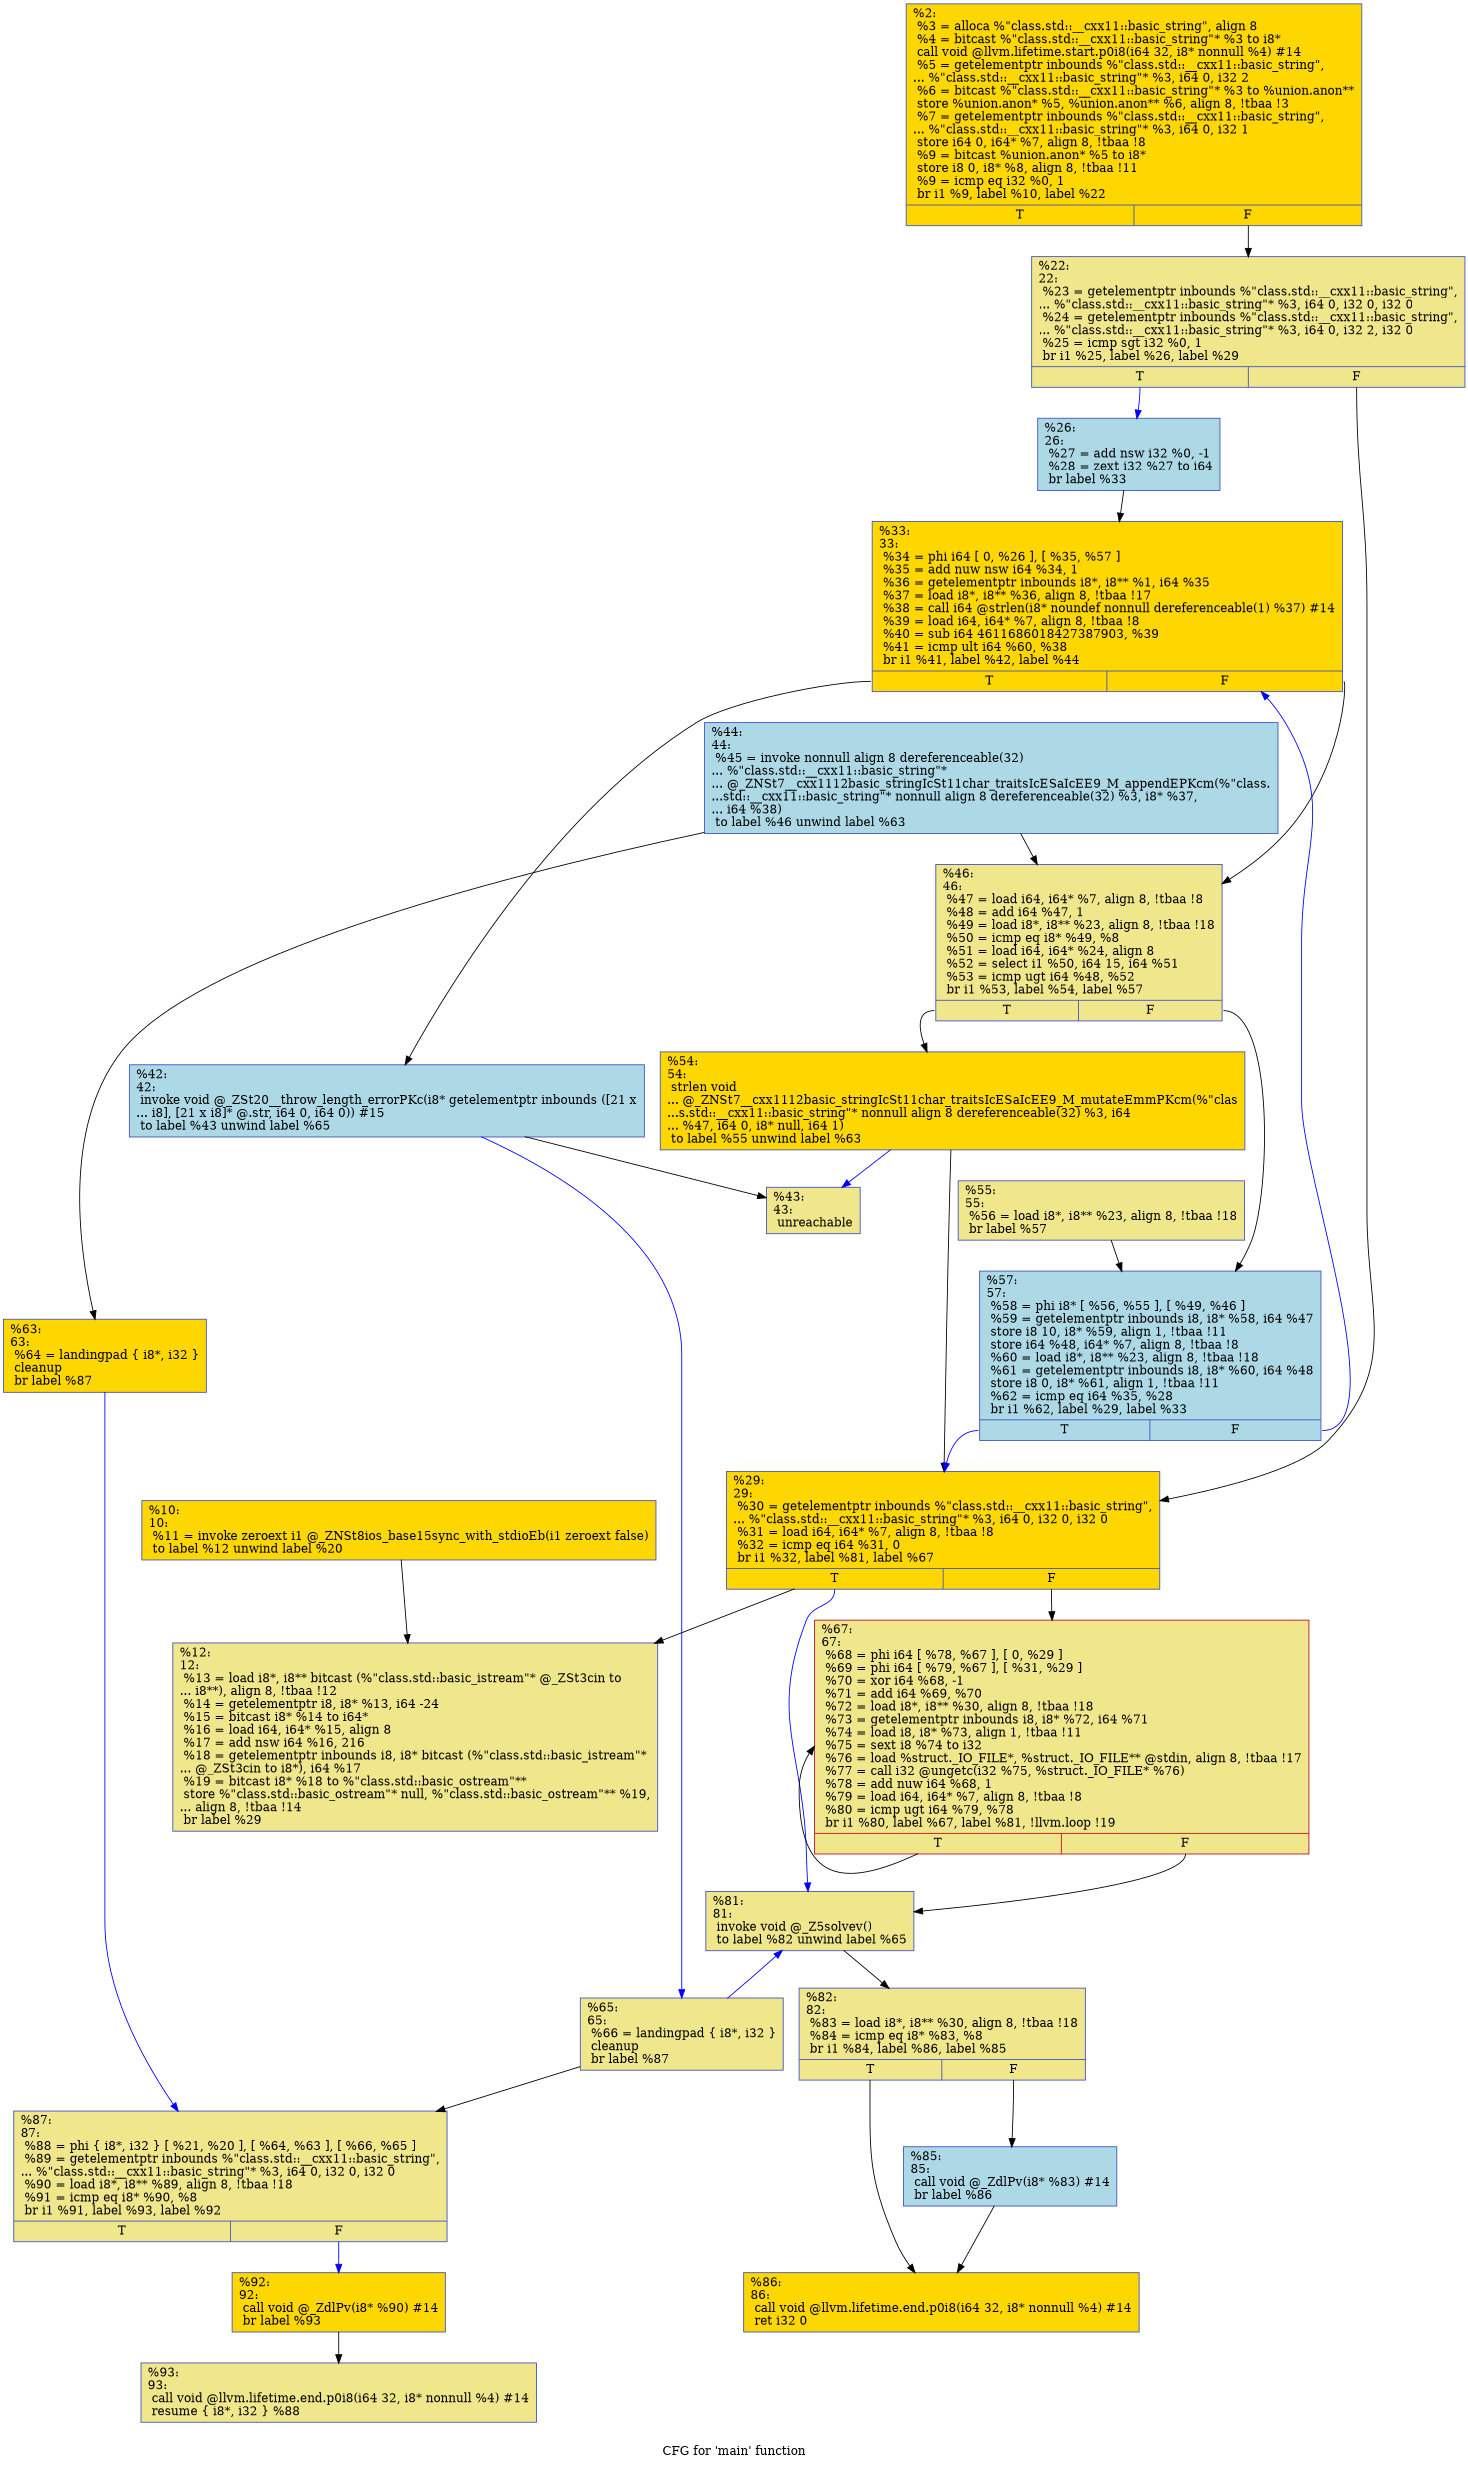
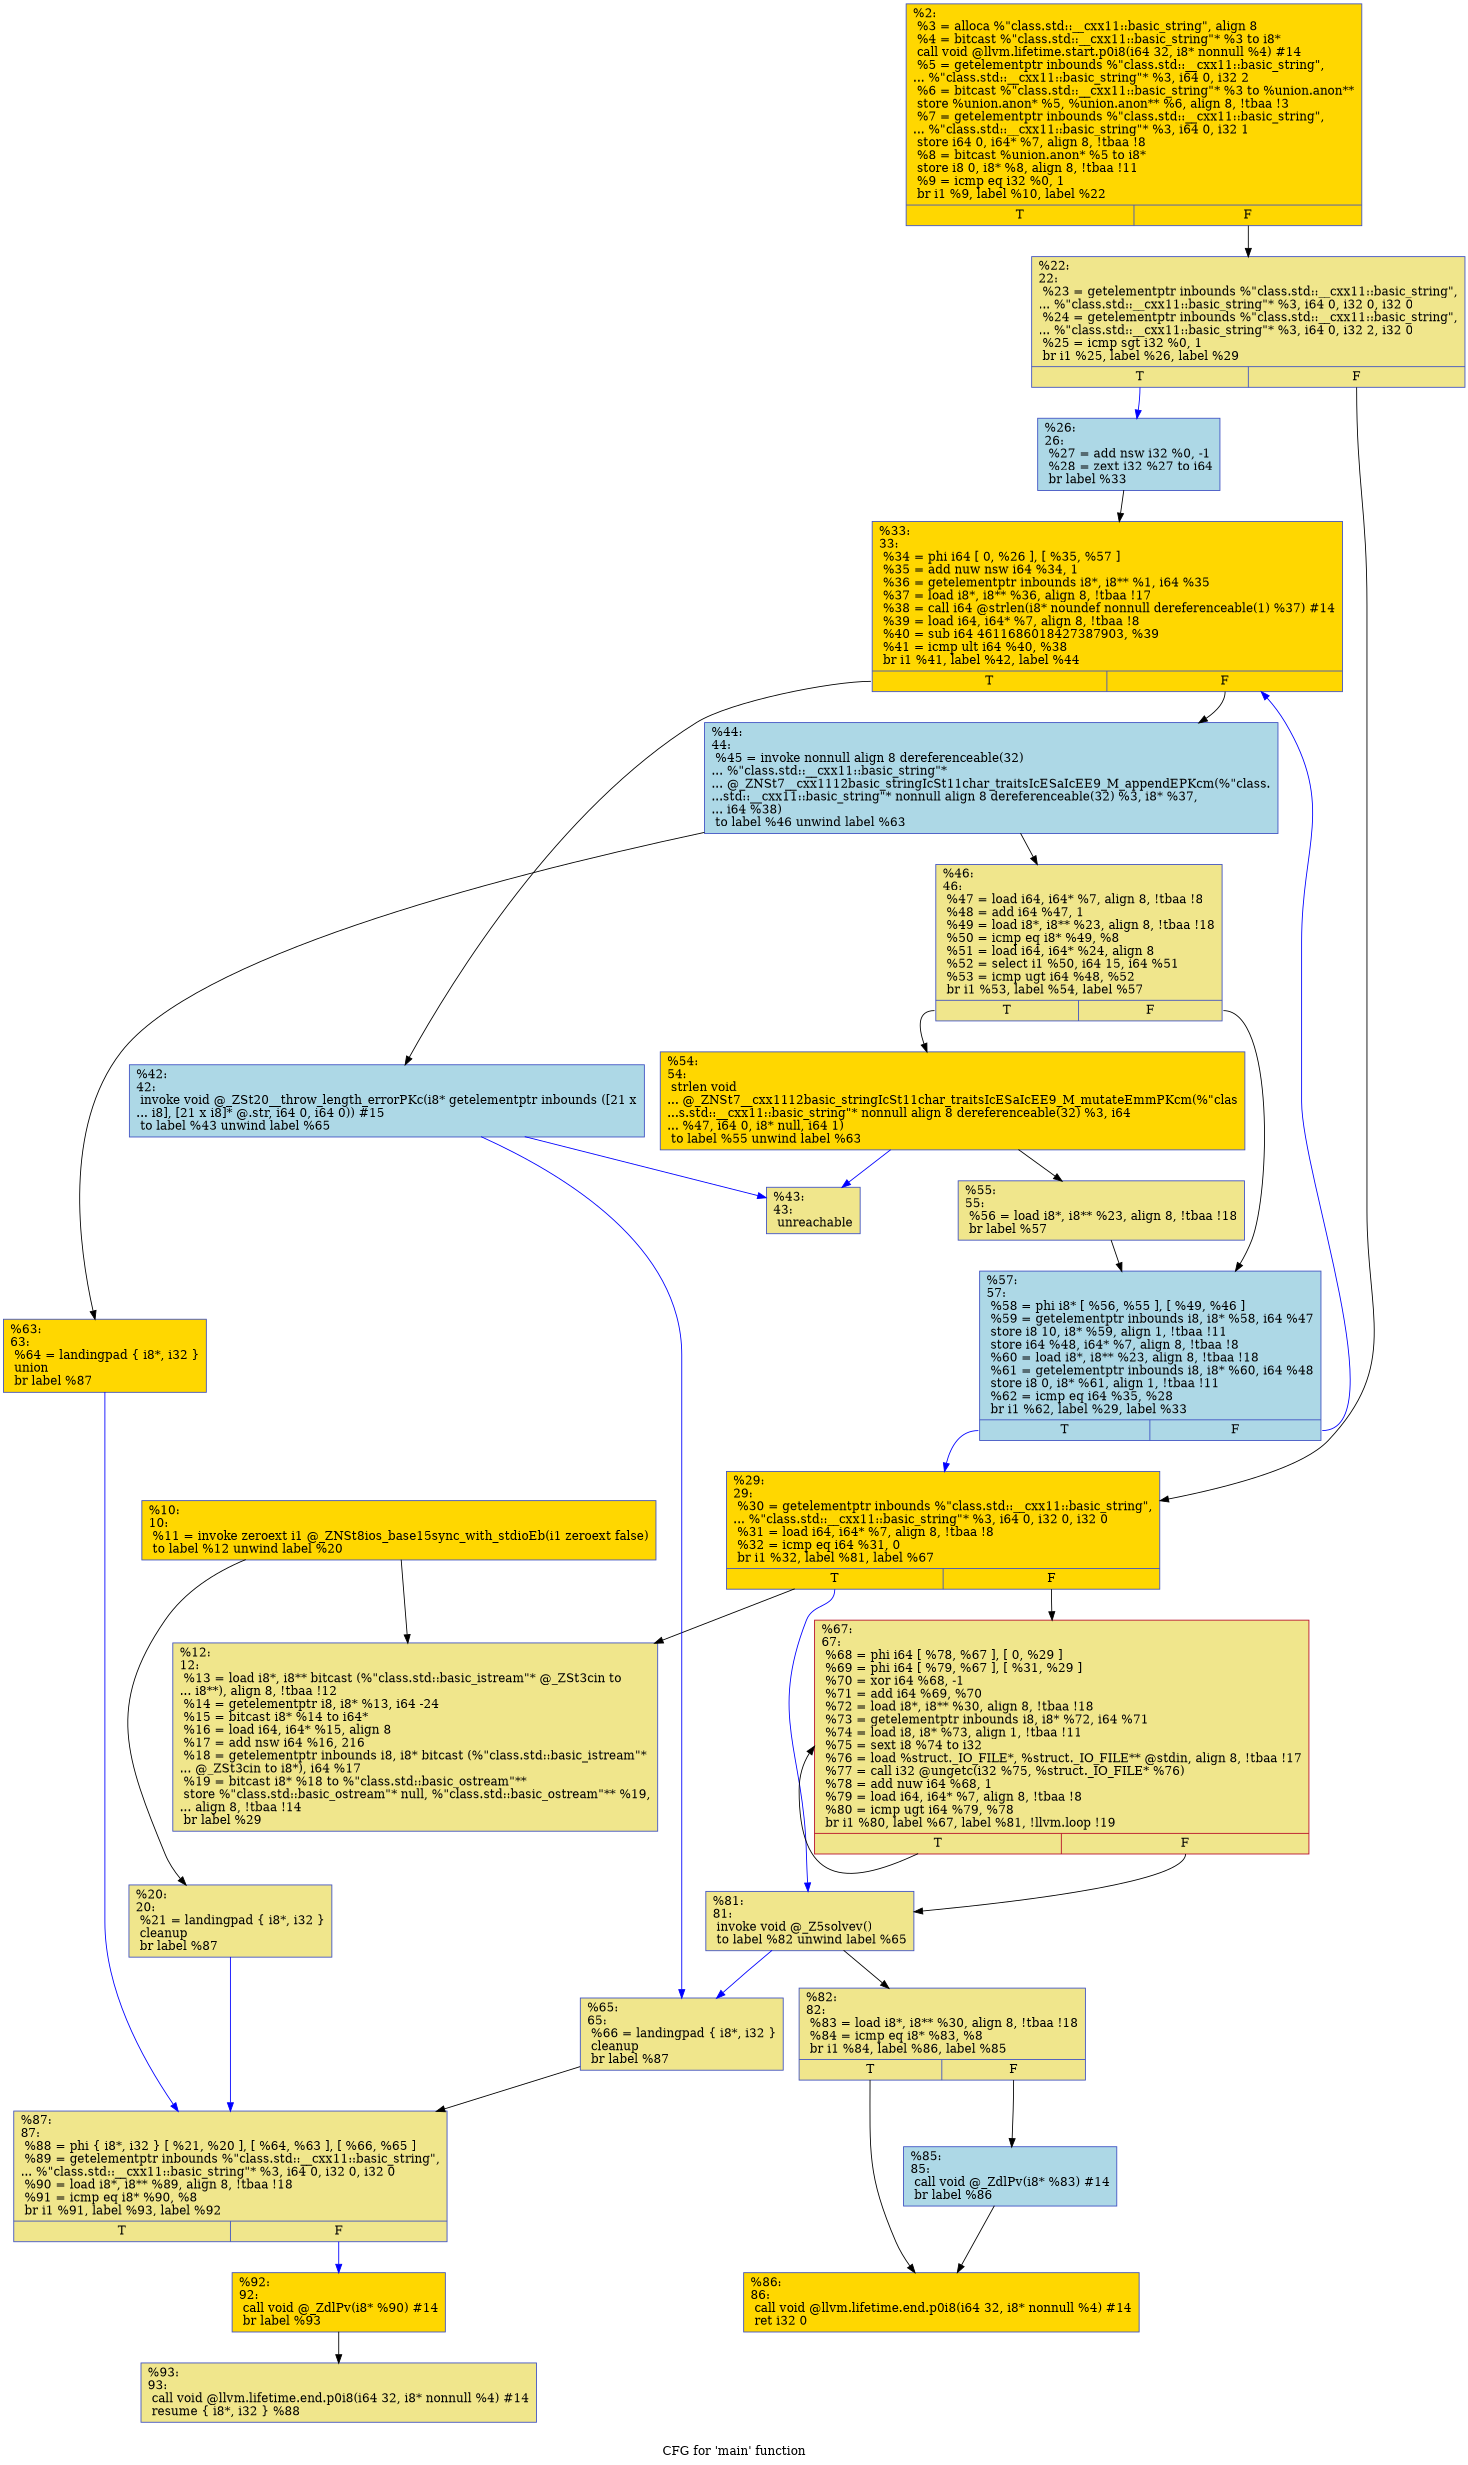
  digraph {
    label="CFG for 'main' function"
    node [color="#3d50c3ff" fillcolor=khaki shape=record style=filled]
    edge [color=black]
-   n1 [fillcolor=gold label="{%2:\l  %3 = alloca %\"class.std::__cxx11::basic_string\", align 8\l  %4 = bitcast %\"class.std::__cxx11::basic_string\"* %3 to i8*\l  call void @llvm.lifetime.start.p0i8(i64 32, i8* nonnull %4) #14\l  %5 = getelementptr inbounds %\"class.std::__cxx11::basic_string\",\l... %\"class.std::__cxx11::basic_string\"* %3, i64 0, i32 2\l  %6 = bitcast %\"class.std::__cxx11::basic_string\"* %3 to %union.anon**\l  store %union.anon* %5, %union.anon** %6, align 8, !tbaa !3\l  %7 = getelementptr inbounds %\"class.std::__cxx11::basic_string\",\l... %\"class.std::__cxx11::basic_string\"* %3, i64 0, i32 1\l  store i64 0, i64* %7, align 8, !tbaa !8\l  %9 = bitcast %union.anon* %5 to i8*\l  store i8 0, i8* %8, align 8, !tbaa !11\l  %9 = icmp eq i32 %0, 1\l  br i1 %9, label %10, label %22\l|{<s0>T|<s1>F}}"]
+   n1 [fillcolor=gold label="{%2:\l  %3 = alloca %\"class.std::__cxx11::basic_string\", align 8\l  %4 = bitcast %\"class.std::__cxx11::basic_string\"* %3 to i8*\l  call void @llvm.lifetime.start.p0i8(i64 32, i8* nonnull %4) #14\l  %5 = getelementptr inbounds %\"class.std::__cxx11::basic_string\",\l... %\"class.std::__cxx11::basic_string\"* %3, i64 0, i32 2\l  %6 = bitcast %\"class.std::__cxx11::basic_string\"* %3 to %union.anon**\l  store %union.anon* %5, %union.anon** %6, align 8, !tbaa !3\l  %7 = getelementptr inbounds %\"class.std::__cxx11::basic_string\",\l... %\"class.std::__cxx11::basic_string\"* %3, i64 0, i32 1\l  store i64 0, i64* %7, align 8, !tbaa !8\l  %8 = bitcast %union.anon* %5 to i8*\l  store i8 0, i8* %8, align 8, !tbaa !11\l  %9 = icmp eq i32 %0, 1\l  br i1 %9, label %10, label %22\l|{<s0>T|<s1>F}}"]
    n2 [label="{%22:\l22:                                               \l  %23 = getelementptr inbounds %\"class.std::__cxx11::basic_string\",\l... %\"class.std::__cxx11::basic_string\"* %3, i64 0, i32 0, i32 0\l  %24 = getelementptr inbounds %\"class.std::__cxx11::basic_string\",\l... %\"class.std::__cxx11::basic_string\"* %3, i64 0, i32 2, i32 0\l  %25 = icmp sgt i32 %0, 1\l  br i1 %25, label %26, label %29\l|{<s0>T|<s1>F}}"]
    n3 [fillcolor=gold label="{%10:\l10:                                               \l  %11 = invoke zeroext i1 @_ZNSt8ios_base15sync_with_stdioEb(i1 zeroext false)\l          to label %12 unwind label %20\l}"]
    n4 [label="{%12:\l12:                                               \l  %13 = load i8*, i8** bitcast (%\"class.std::basic_istream\"* @_ZSt3cin to\l... i8**), align 8, !tbaa !12\l  %14 = getelementptr i8, i8* %13, i64 -24\l  %15 = bitcast i8* %14 to i64*\l  %16 = load i64, i64* %15, align 8\l  %17 = add nsw i64 %16, 216\l  %18 = getelementptr inbounds i8, i8* bitcast (%\"class.std::basic_istream\"*\l... @_ZSt3cin to i8*), i64 %17\l  %19 = bitcast i8* %18 to %\"class.std::basic_ostream\"**\l  store %\"class.std::basic_ostream\"* null, %\"class.std::basic_ostream\"** %19,\l... align 8, !tbaa !14\l  br label %29\l}"]
+   n5 [label="{%20:\l20:                                               \l  %21 = landingpad \{ i8*, i32 \}\l          cleanup\l  br label %87\l}"]
    n6 [fillcolor=gold label="{%29:\l29:                                               \l  %30 = getelementptr inbounds %\"class.std::__cxx11::basic_string\",\l... %\"class.std::__cxx11::basic_string\"* %3, i64 0, i32 0, i32 0\l  %31 = load i64, i64* %7, align 8, !tbaa !8\l  %32 = icmp eq i64 %31, 0\l  br i1 %32, label %81, label %67\l|{<s0>T|<s1>F}}"]
    n7 [fillcolor=lightblue label="{%26:\l26:                                               \l  %27 = add nsw i32 %0, -1\l  %28 = zext i32 %27 to i64\l  br label %33\l}"]
    n8 [label="{%87:\l87:                                               \l  %88 = phi \{ i8*, i32 \} [ %21, %20 ], [ %64, %63 ], [ %66, %65 ]\l  %89 = getelementptr inbounds %\"class.std::__cxx11::basic_string\",\l... %\"class.std::__cxx11::basic_string\"* %3, i64 0, i32 0, i32 0\l  %90 = load i8*, i8** %89, align 8, !tbaa !18\l  %91 = icmp eq i8* %90, %8\l  br i1 %91, label %93, label %92\l|{<s0>T|<s1>F}}"]
    n9 [label="{%81:\l81:                                               \l  invoke void @_Z5solvev()\l          to label %82 unwind label %65\l}"]
    n10 [color="#b70d28ff" label="{%67:\l67:                                               \l  %68 = phi i64 [ %78, %67 ], [ 0, %29 ]\l  %69 = phi i64 [ %79, %67 ], [ %31, %29 ]\l  %70 = xor i64 %68, -1\l  %71 = add i64 %69, %70\l  %72 = load i8*, i8** %30, align 8, !tbaa !18\l  %73 = getelementptr inbounds i8, i8* %72, i64 %71\l  %74 = load i8, i8* %73, align 1, !tbaa !11\l  %75 = sext i8 %74 to i32\l  %76 = load %struct._IO_FILE*, %struct._IO_FILE** @stdin, align 8, !tbaa !17\l  %77 = call i32 @ungetc(i32 %75, %struct._IO_FILE* %76)\l  %78 = add nuw i64 %68, 1\l  %79 = load i64, i64* %7, align 8, !tbaa !8\l  %80 = icmp ugt i64 %79, %78\l  br i1 %80, label %67, label %81, !llvm.loop !19\l|{<s0>T|<s1>F}}"]
-   n11 [fillcolor=gold label="{%33:\l33:                                               \l  %34 = phi i64 [ 0, %26 ], [ %35, %57 ]\l  %35 = add nuw nsw i64 %34, 1\l  %36 = getelementptr inbounds i8*, i8** %1, i64 %35\l  %37 = load i8*, i8** %36, align 8, !tbaa !17\l  %38 = call i64 @strlen(i8* noundef nonnull dereferenceable(1) %37) #14\l  %39 = load i64, i64* %7, align 8, !tbaa !8\l  %40 = sub i64 4611686018427387903, %39\l  %41 = icmp ult i64 %60, %38\l  br i1 %41, label %42, label %44\l|{<s0>T|<s1>F}}"]
+   n11 [fillcolor=gold label="{%33:\l33:                                               \l  %34 = phi i64 [ 0, %26 ], [ %35, %57 ]\l  %35 = add nuw nsw i64 %34, 1\l  %36 = getelementptr inbounds i8*, i8** %1, i64 %35\l  %37 = load i8*, i8** %36, align 8, !tbaa !17\l  %38 = call i64 @strlen(i8* noundef nonnull dereferenceable(1) %37) #14\l  %39 = load i64, i64* %7, align 8, !tbaa !8\l  %40 = sub i64 4611686018427387903, %39\l  %41 = icmp ult i64 %40, %38\l  br i1 %41, label %42, label %44\l|{<s0>T|<s1>F}}"]
    n12 [fillcolor=gold label="{%92:\l92:                                               \l  call void @_ZdlPv(i8* %90) #14\l  br label %93\l}"]
    n13 [label="{%65:\l65:                                               \l  %66 = landingpad \{ i8*, i32 \}\l          cleanup\l  br label %87\l}"]
    n14 [label="{%82:\l82:                                               \l  %83 = load i8*, i8** %30, align 8, !tbaa !18\l  %84 = icmp eq i8* %83, %8\l  br i1 %84, label %86, label %85\l|{<s0>T|<s1>F}}"]
    n15 [label="{%93:\l93:                                               \l  call void @llvm.lifetime.end.p0i8(i64 32, i8* nonnull %4) #14\l  resume \{ i8*, i32 \} %88\l}"]
    n16 [fillcolor=lightblue label="{%42:\l42:                                               \l  invoke void @_ZSt20__throw_length_errorPKc(i8* getelementptr inbounds ([21 x\l... i8], [21 x i8]* @.str, i64 0, i64 0)) #15\l          to label %43 unwind label %65\l}"]
    n17 [fillcolor=lightblue label="{%44:\l44:                                               \l  %45 = invoke nonnull align 8 dereferenceable(32)\l... %\"class.std::__cxx11::basic_string\"*\l... @_ZNSt7__cxx1112basic_stringIcSt11char_traitsIcESaIcEE9_M_appendEPKcm(%\"class.\l...std::__cxx11::basic_string\"* nonnull align 8 dereferenceable(32) %3, i8* %37,\l... i64 %38)\l          to label %46 unwind label %63\l}"]
    n18 [label="{%43:\l43:                                               \l  unreachable\l}"]
    n19 [label="{%46:\l46:                                               \l  %47 = load i64, i64* %7, align 8, !tbaa !8\l  %48 = add i64 %47, 1\l  %49 = load i8*, i8** %23, align 8, !tbaa !18\l  %50 = icmp eq i8* %49, %8\l  %51 = load i64, i64* %24, align 8\l  %52 = select i1 %50, i64 15, i64 %51\l  %53 = icmp ugt i64 %48, %52\l  br i1 %53, label %54, label %57\l|{<s0>T|<s1>F}}"]
-   n20 [fillcolor=gold label="{%63:\l63:                                               \l  %64 = landingpad \{ i8*, i32 \}\l          cleanup\l  br label %87\l}"]
+   n20 [fillcolor=gold label="{%63:\l63:                                               \l  %64 = landingpad \{ i8*, i32 \}\l          union\l  br label %87\l}"]
    n21 [fillcolor=gold label="{%86:\l86:                                               \l  call void @llvm.lifetime.end.p0i8(i64 32, i8* nonnull %4) #14\l  ret i32 0\l}"]
    n22 [fillcolor=lightblue label="{%85:\l85:                                               \l  call void @_ZdlPv(i8* %83) #14\l  br label %86\l}"]
    n23 [fillcolor=gold label="{%54:\l54:                                               \l  strlen void\l... @_ZNSt7__cxx1112basic_stringIcSt11char_traitsIcESaIcEE9_M_mutateEmmPKcm(%\"clas\l...s.std::__cxx11::basic_string\"* nonnull align 8 dereferenceable(32) %3, i64\l... %47, i64 0, i8* null, i64 1)\l          to label %55 unwind label %63\l}"]
    n24 [fillcolor=lightblue label="{%57:\l57:                                               \l  %58 = phi i8* [ %56, %55 ], [ %49, %46 ]\l  %59 = getelementptr inbounds i8, i8* %58, i64 %47\l  store i8 10, i8* %59, align 1, !tbaa !11\l  store i64 %48, i64* %7, align 8, !tbaa !8\l  %60 = load i8*, i8** %23, align 8, !tbaa !18\l  %61 = getelementptr inbounds i8, i8* %60, i64 %48\l  store i8 0, i8* %61, align 1, !tbaa !11\l  %62 = icmp eq i64 %35, %28\l  br i1 %62, label %29, label %33\l|{<s0>T|<s1>F}}"]
    n25 [label="{%55:\l55:                                               \l  %56 = load i8*, i8** %23, align 8, !tbaa !18\l  br label %57\l}"]
    n1 -> n2 [tailport=s1]
    n2 -> n6 [tailport=s1]
    n2 -> n7 [color=blue tailport=s0]
    n3 -> n4
+   n3 -> n5
+   n5 -> n8 [color=blue]
    n6 -> n4
    n6 -> n9 [color=blue tailport=s0]
    n6 -> n10 [tailport=s1]
    n7 -> n11
    n8 -> n12 [color=blue tailport=s1]
-   n13 -> n9 [color=blue]
+   n9 -> n13 [color=blue]
    n9 -> n14
    n10 -> n9 [tailport=s1]
    n10 -> n10 [tailport=s0]
    n11 -> n16 [tailport=s0]
-   n11 -> n19 [tailport=s1]
+   n11 -> n17 [tailport=s1]
    n12 -> n15
    n13 -> n8
    n14 -> n21 [tailport=s0]
    n14 -> n22 [tailport=s1]
    n16 -> n13 [color=blue]
-   n16 -> n18
+   n16 -> n18 [color=blue]
    n17 -> n19
    n17 -> n20
    n19 -> n23 [tailport=s0]
    n19 -> n24 [tailport=s1]
    n20 -> n8 [color=blue]
    n22 -> n21
    n23 -> n18 [color=blue]
-   n23 -> n6
+   n23 -> n25
    n24 -> n6 [color=blue tailport=s0]
    n24 -> n11 [color=blue tailport=s1]
    n25 -> n24
  }
